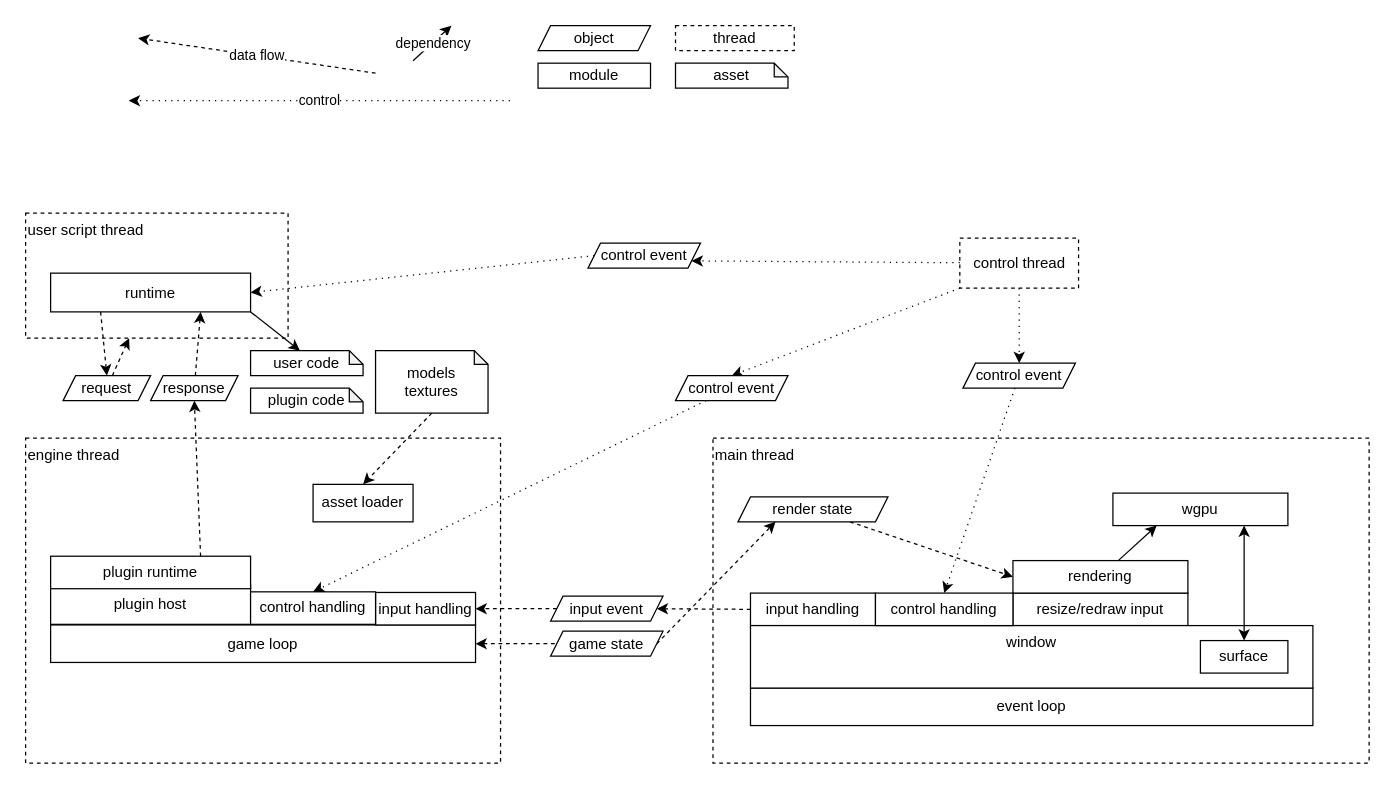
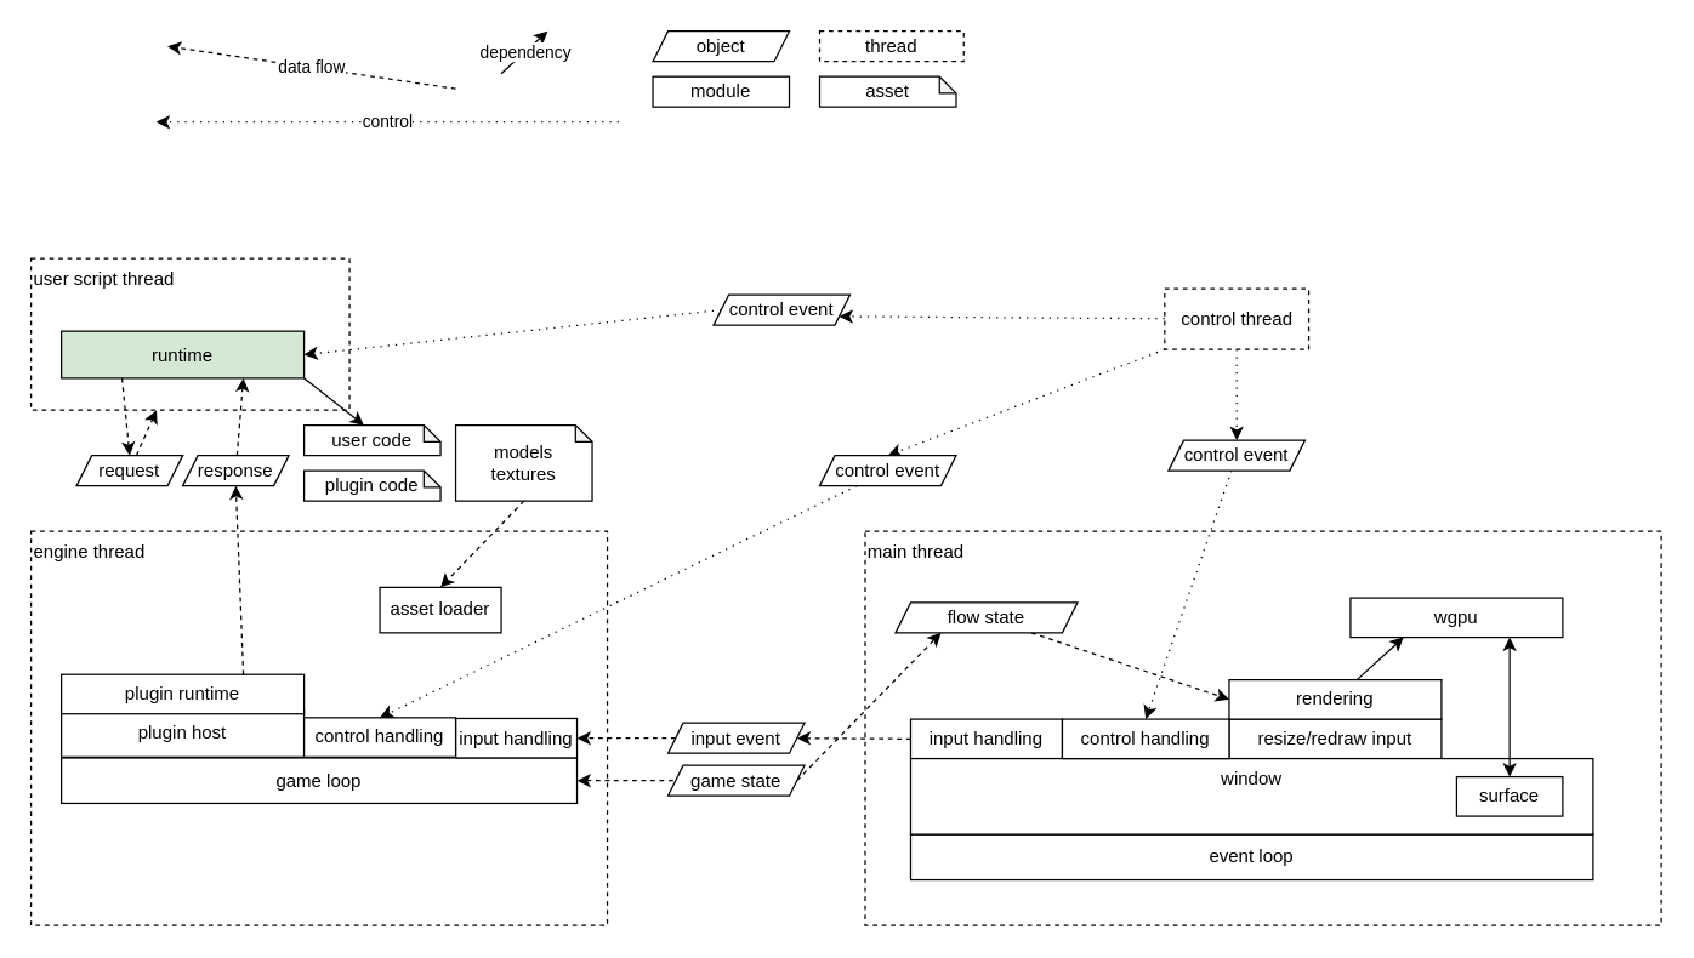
  <mxCell id="0" />
  <mxCell id="1" parent="0" />
  <mxCell id="2" value="user script thread" style="rounded=0;whiteSpace=wrap;html=1;dashed=1;fillColor=none;align=left;verticalAlign=top;" vertex="1" parent="1"><mxGeometry x="20" y="170" width="210" height="100" as="geometry" /></mxCell>
  <mxCell id="3" value="main thread" style="rounded=0;whiteSpace=wrap;html=1;dashed=1;fillColor=none;align=left;verticalAlign=top;" vertex="1" parent="1"><mxGeometry x="570" y="350" width="525" height="260" as="geometry" /></mxCell>
  <mxCell id="4" value="event loop" style="rounded=0;whiteSpace=wrap;html=1;align=center;verticalAlign=middle;" vertex="1" parent="1"><mxGeometry x="600" y="550" width="450" height="30" as="geometry" /></mxCell>
  <mxCell id="5" value="input handling" style="rounded=0;whiteSpace=wrap;html=1;fillColor=default;" vertex="1" parent="1"><mxGeometry x="600" y="474" width="100" height="26" as="geometry" /></mxCell>
  <mxCell id="6" value="resize/redraw input" style="rounded=0;whiteSpace=wrap;html=1;fillColor=default;" vertex="1" parent="1"><mxGeometry x="810" y="474" width="140" height="26" as="geometry" /></mxCell>
  <mxCell id="7" value="wgpu" style="rounded=0;whiteSpace=wrap;html=1;fillColor=default;" vertex="1" parent="1"><mxGeometry x="890" y="394" width="140" height="26" as="geometry" /></mxCell>
  <mxCell id="8" style="edgeStyle=none;html=1;entryX=0.25;entryY=1;entryDx=0;entryDy=0;" edge="1" parent="1" source="9" target="7"><mxGeometry relative="1" as="geometry" /></mxCell>
  <mxCell id="9" value="rendering" style="rounded=0;whiteSpace=wrap;html=1;fillColor=default;" vertex="1" parent="1"><mxGeometry x="810" y="448" width="140" height="26" as="geometry" /></mxCell>
  <mxCell id="10" value="engine thread" style="rounded=0;whiteSpace=wrap;html=1;dashed=1;fillColor=none;align=left;verticalAlign=top;" vertex="1" parent="1"><mxGeometry x="20" y="350" width="380" height="260" as="geometry" /></mxCell>
  <mxCell id="11" style="edgeStyle=none;html=1;entryX=0;entryY=0.5;entryDx=0;entryDy=0;dashed=1;exitX=1;exitY=0.5;exitDx=0;exitDy=0;strokeColor=default;shadow=0;startArrow=classic;startFill=1;endArrow=none;" edge="1" parent="1" source="12" target="25"><mxGeometry relative="1" as="geometry"><mxPoint x="425" y="555.5" as="targetPoint" /></mxGeometry></mxCell>
  <mxCell id="12" value="game loop" style="rounded=0;whiteSpace=wrap;html=1;align=center;verticalAlign=middle;" vertex="1" parent="1"><mxGeometry x="40" y="499.5" width="340" height="30" as="geometry" /></mxCell>
  <mxCell id="13" style="edgeStyle=none;html=1;exitX=1;exitY=1;exitDx=0;exitDy=0;entryX=0;entryY=0;entryDx=39.5;entryDy=0;entryPerimeter=0;" edge="1" parent="1" source="15" target="54"><mxGeometry relative="1" as="geometry" /></mxCell>
  <mxCell id="14" style="edgeStyle=none;html=1;dashed=1;entryX=0.5;entryY=0;entryDx=0;entryDy=0;exitX=0.25;exitY=1;exitDx=0;exitDy=0;" edge="1" parent="1" source="15" target="29"><mxGeometry relative="1" as="geometry"><mxPoint x="220" y="330" as="targetPoint" /></mxGeometry></mxCell>
- <mxCell id="15" value="runtime" style="rounded=0;whiteSpace=wrap;html=1;align=center;verticalAlign=middle;" vertex="1" parent="1"><mxGeometry x="40" y="218" width="160" height="31" as="geometry" /></mxCell>
+ <mxCell id="15" value="runtime" style="rounded=0;whiteSpace=wrap;html=1;align=center;verticalAlign=middle;fillColor=#d5e8d4;" vertex="1" parent="1"><mxGeometry x="40" y="218" width="160" height="31" as="geometry" /></mxCell>
  <mxCell id="16" value="plugin host" style="rounded=0;whiteSpace=wrap;html=1;fillColor=default;" vertex="1" parent="1"><mxGeometry x="40" y="467.5" width="160" height="31.5" as="geometry" /></mxCell>
  <mxCell id="17" value="window" style="rounded=0;whiteSpace=wrap;html=1;align=center;verticalAlign=top;" vertex="1" parent="1"><mxGeometry x="600" y="500" width="450" height="50" as="geometry" /></mxCell>
  <mxCell id="18" style="edgeStyle=none;html=1;entryX=0.75;entryY=1;entryDx=0;entryDy=0;startArrow=classic;startFill=1;" edge="1" parent="1" source="19" target="7"><mxGeometry relative="1" as="geometry" /></mxCell>
  <mxCell id="19" value="surface" style="rounded=0;whiteSpace=wrap;html=1;fillColor=default;" vertex="1" parent="1"><mxGeometry x="960" y="512" width="70" height="26" as="geometry" /></mxCell>
  <mxCell id="20" value="input handling" style="rounded=0;whiteSpace=wrap;html=1;fillColor=default;" vertex="1" parent="1"><mxGeometry x="300" y="473.5" width="80" height="26" as="geometry" /></mxCell>
  <mxCell id="21" style="edgeStyle=none;html=1;entryX=1;entryY=0.5;entryDx=0;entryDy=0;dashed=1;exitX=0;exitY=0.5;exitDx=0;exitDy=0;" edge="1" parent="1" source="5" target="41"><mxGeometry relative="1" as="geometry" /></mxCell>
  <mxCell id="22" style="edgeStyle=none;html=1;entryX=0.5;entryY=1;entryDx=0;entryDy=0;dashed=1;exitX=0.75;exitY=0;exitDx=0;exitDy=0;" edge="1" parent="1" source="23" target="31"><mxGeometry relative="1" as="geometry" /></mxCell>
  <mxCell id="23" value="plugin runtime" style="rounded=0;whiteSpace=wrap;html=1;fillColor=default;" vertex="1" parent="1"><mxGeometry x="40" y="444.5" width="160" height="26" as="geometry" /></mxCell>
  <mxCell id="24" style="edgeStyle=none;html=1;entryX=0.25;entryY=1;entryDx=0;entryDy=0;dashed=1;exitX=1;exitY=0.5;exitDx=0;exitDy=0;" edge="1" parent="1" source="25" target="27"><mxGeometry relative="1" as="geometry"><mxPoint x="560" y="420" as="targetPoint" /></mxGeometry></mxCell>
  <mxCell id="25" value="game state" style="shape=parallelogram;perimeter=parallelogramPerimeter;whiteSpace=wrap;html=1;fixedSize=1;fillColor=default;size=10;" vertex="1" parent="1"><mxGeometry x="440" y="504.5" width="90" height="20" as="geometry" /></mxCell>
  <mxCell id="26" style="edgeStyle=none;html=1;entryX=0;entryY=0.5;entryDx=0;entryDy=0;dashed=1;" edge="1" parent="1" source="27" target="9"><mxGeometry relative="1" as="geometry" /></mxCell>
- <mxCell id="27" value="render state" style="shape=parallelogram;perimeter=parallelogramPerimeter;whiteSpace=wrap;html=1;fixedSize=1;fillColor=default;size=10;" vertex="1" parent="1"><mxGeometry x="590" y="397" width="120" height="20" as="geometry" /></mxCell>
+ <mxCell id="27" value="flow state" style="shape=parallelogram;perimeter=parallelogramPerimeter;whiteSpace=wrap;html=1;fixedSize=1;fillColor=default;size=10;" vertex="1" parent="1"><mxGeometry x="590" y="397" width="120" height="20" as="geometry" /></mxCell>
  <mxCell id="28" style="edgeStyle=none;html=1;dashed=1;" edge="1" parent="1" source="29" target="2"><mxGeometry relative="1" as="geometry" /></mxCell>
  <mxCell id="29" value="request" style="shape=parallelogram;perimeter=parallelogramPerimeter;whiteSpace=wrap;html=1;fixedSize=1;fillColor=default;size=10;" vertex="1" parent="1"><mxGeometry x="50" y="300" width="70" height="20" as="geometry" /></mxCell>
  <mxCell id="30" style="edgeStyle=none;html=1;entryX=0.75;entryY=1;entryDx=0;entryDy=0;dashed=1;" edge="1" parent="1" source="31" target="15"><mxGeometry relative="1" as="geometry" /></mxCell>
  <mxCell id="31" value="response" style="shape=parallelogram;perimeter=parallelogramPerimeter;whiteSpace=wrap;html=1;fixedSize=1;fillColor=default;size=10;" vertex="1" parent="1"><mxGeometry x="120" y="300" width="70" height="20" as="geometry" /></mxCell>
  <mxCell id="32" style="edgeStyle=none;html=1;dashed=1;dashPattern=1 4;entryX=0.5;entryY=0;entryDx=0;entryDy=0;" edge="1" parent="1" source="35" target="45"><mxGeometry relative="1" as="geometry" /></mxCell>
  <mxCell id="33" style="edgeStyle=none;html=1;entryX=0.5;entryY=0;entryDx=0;entryDy=0;dashed=1;exitX=0;exitY=1;exitDx=0;exitDy=0;dashPattern=1 4;" edge="1" parent="1" source="35" target="43"><mxGeometry relative="1" as="geometry" /></mxCell>
  <mxCell id="34" style="edgeStyle=none;html=1;entryX=1;entryY=0.75;entryDx=0;entryDy=0;dashed=1;dashPattern=1 4;" edge="1" parent="1" source="35" target="48"><mxGeometry relative="1" as="geometry" /></mxCell>
  <mxCell id="35" value="control thread" style="rounded=0;whiteSpace=wrap;html=1;dashed=1;fillColor=none;align=center;verticalAlign=middle;" vertex="1" parent="1"><mxGeometry x="767.5" y="190" width="95" height="40" as="geometry" /></mxCell>
  <mxCell id="36" value="data flow" style="edgeStyle=none;html=1;entryX=1;entryY=0.5;entryDx=0;entryDy=0;dashed=1;exitX=0;exitY=0.5;exitDx=0;exitDy=0;" edge="1" parent="1"><mxGeometry relative="1" as="geometry"><mxPoint x="300" y="58" as="sourcePoint" /><mxPoint x="110" y="30" as="targetPoint" /></mxGeometry></mxCell>
  <mxCell id="37" value="control" style="edgeStyle=none;html=1;entryX=1;entryY=0.5;entryDx=0;entryDy=0;dashed=1;dashPattern=1 4;" edge="1" parent="1"><mxGeometry relative="1" as="geometry"><mxPoint x="407.5" y="80" as="sourcePoint" /><mxPoint x="102.5" y="80" as="targetPoint" /></mxGeometry></mxCell>
  <mxCell id="38" value="dependency" style="edgeStyle=none;html=1;entryX=0.25;entryY=1;entryDx=0;entryDy=0;" edge="1" parent="1"><mxGeometry relative="1" as="geometry"><mxPoint x="329.998" y="48" as="sourcePoint" /><mxPoint x="360.73" y="20" as="targetPoint" /></mxGeometry></mxCell>
  <mxCell id="39" value="control handling" style="rounded=0;whiteSpace=wrap;html=1;fillColor=default;" vertex="1" parent="1"><mxGeometry x="200" y="473" width="100" height="26" as="geometry" /></mxCell>
  <mxCell id="40" style="edgeStyle=none;html=1;entryX=1;entryY=0.5;entryDx=0;entryDy=0;dashed=1;exitX=0;exitY=0.5;exitDx=0;exitDy=0;" edge="1" parent="1" source="41" target="20"><mxGeometry relative="1" as="geometry"><mxPoint x="425" y="486.5" as="sourcePoint" /></mxGeometry></mxCell>
  <mxCell id="41" value="input event" style="shape=parallelogram;perimeter=parallelogramPerimeter;whiteSpace=wrap;html=1;fixedSize=1;fillColor=default;size=10;" vertex="1" parent="1"><mxGeometry x="440" y="476.5" width="90" height="20" as="geometry" /></mxCell>
  <mxCell id="42" style="edgeStyle=none;html=1;entryX=0.5;entryY=0;entryDx=0;entryDy=0;dashed=1;dashPattern=1 4;" edge="1" parent="1" source="43" target="39"><mxGeometry relative="1" as="geometry" /></mxCell>
  <mxCell id="43" value="control event" style="shape=parallelogram;perimeter=parallelogramPerimeter;whiteSpace=wrap;html=1;fixedSize=1;fillColor=default;size=10;" vertex="1" parent="1"><mxGeometry x="540" y="300" width="90" height="20" as="geometry" /></mxCell>
  <mxCell id="44" style="edgeStyle=none;html=1;entryX=0.5;entryY=0;entryDx=0;entryDy=0;dashed=1;dashPattern=1 4;" edge="1" parent="1" source="45" target="46"><mxGeometry relative="1" as="geometry" /></mxCell>
  <mxCell id="45" value="control event" style="shape=parallelogram;perimeter=parallelogramPerimeter;whiteSpace=wrap;html=1;fixedSize=1;fillColor=default;size=10;" vertex="1" parent="1"><mxGeometry x="770" y="290" width="90" height="20" as="geometry" /></mxCell>
  <mxCell id="46" value="control handling" style="rounded=0;whiteSpace=wrap;html=1;fillColor=default;" vertex="1" parent="1"><mxGeometry x="700" y="474" width="110" height="26" as="geometry" /></mxCell>
  <mxCell id="47" style="edgeStyle=none;html=1;exitX=0;exitY=0.5;exitDx=0;exitDy=0;entryX=1;entryY=0.5;entryDx=0;entryDy=0;dashed=1;dashPattern=1 4;" edge="1" parent="1" source="48" target="15"><mxGeometry relative="1" as="geometry" /></mxCell>
  <mxCell id="48" value="control event" style="shape=parallelogram;perimeter=parallelogramPerimeter;whiteSpace=wrap;html=1;fixedSize=1;fillColor=default;size=10;" vertex="1" parent="1"><mxGeometry x="470" y="194" width="90" height="20" as="geometry" /></mxCell>
  <mxCell id="49" value="object" style="shape=parallelogram;perimeter=parallelogramPerimeter;whiteSpace=wrap;html=1;fixedSize=1;fillColor=default;size=10;" vertex="1" parent="1"><mxGeometry x="430" y="20" width="90" height="20" as="geometry" /></mxCell>
  <mxCell id="50" value="thread" style="rounded=0;whiteSpace=wrap;html=1;dashed=1;fillColor=none;align=center;verticalAlign=middle;" vertex="1" parent="1"><mxGeometry x="540" y="20" width="95" height="20" as="geometry" /></mxCell>
  <mxCell id="51" value="module" style="rounded=0;whiteSpace=wrap;html=1;align=center;verticalAlign=middle;" vertex="1" parent="1"><mxGeometry x="430" y="50" width="90" height="20" as="geometry" /></mxCell>
  <mxCell id="52" value="asset" style="shape=note;whiteSpace=wrap;html=1;backgroundOutline=1;darkOpacity=0.05;fillColor=default;size=11;" vertex="1" parent="1"><mxGeometry x="540" y="50" width="90" height="20" as="geometry" /></mxCell>
  <mxCell id="53" value="plugin code" style="shape=note;whiteSpace=wrap;html=1;backgroundOutline=1;darkOpacity=0.05;fillColor=default;size=11;" vertex="1" parent="1"><mxGeometry x="200" y="310" width="90" height="20" as="geometry" /></mxCell>
  <mxCell id="54" value="user code" style="shape=note;whiteSpace=wrap;html=1;backgroundOutline=1;darkOpacity=0.05;fillColor=default;size=11;" vertex="1" parent="1"><mxGeometry x="200" y="280" width="90" height="20" as="geometry" /></mxCell>
  <mxCell id="55" value="models&lt;br&gt;textures" style="shape=note;whiteSpace=wrap;html=1;backgroundOutline=1;darkOpacity=0.05;fillColor=default;size=11;" vertex="1" parent="1"><mxGeometry x="300" y="280" width="90" height="50" as="geometry" /></mxCell>
  <mxCell id="56" value="asset loader" style="rounded=0;whiteSpace=wrap;html=1;fillColor=default;" vertex="1" parent="1"><mxGeometry x="250" y="387" width="80" height="30" as="geometry" /></mxCell>
  <mxCell id="57" value="" style="edgeStyle=none;html=1;entryX=0.5;entryY=0;entryDx=0;entryDy=0;dashed=1;exitX=0.5;exitY=1;exitDx=0;exitDy=0;exitPerimeter=0;" edge="1" parent="1" source="55" target="56"><mxGeometry relative="1" as="geometry"><mxPoint x="310" y="68" as="sourcePoint" /><mxPoint x="120" y="40" as="targetPoint" /></mxGeometry></mxCell>
